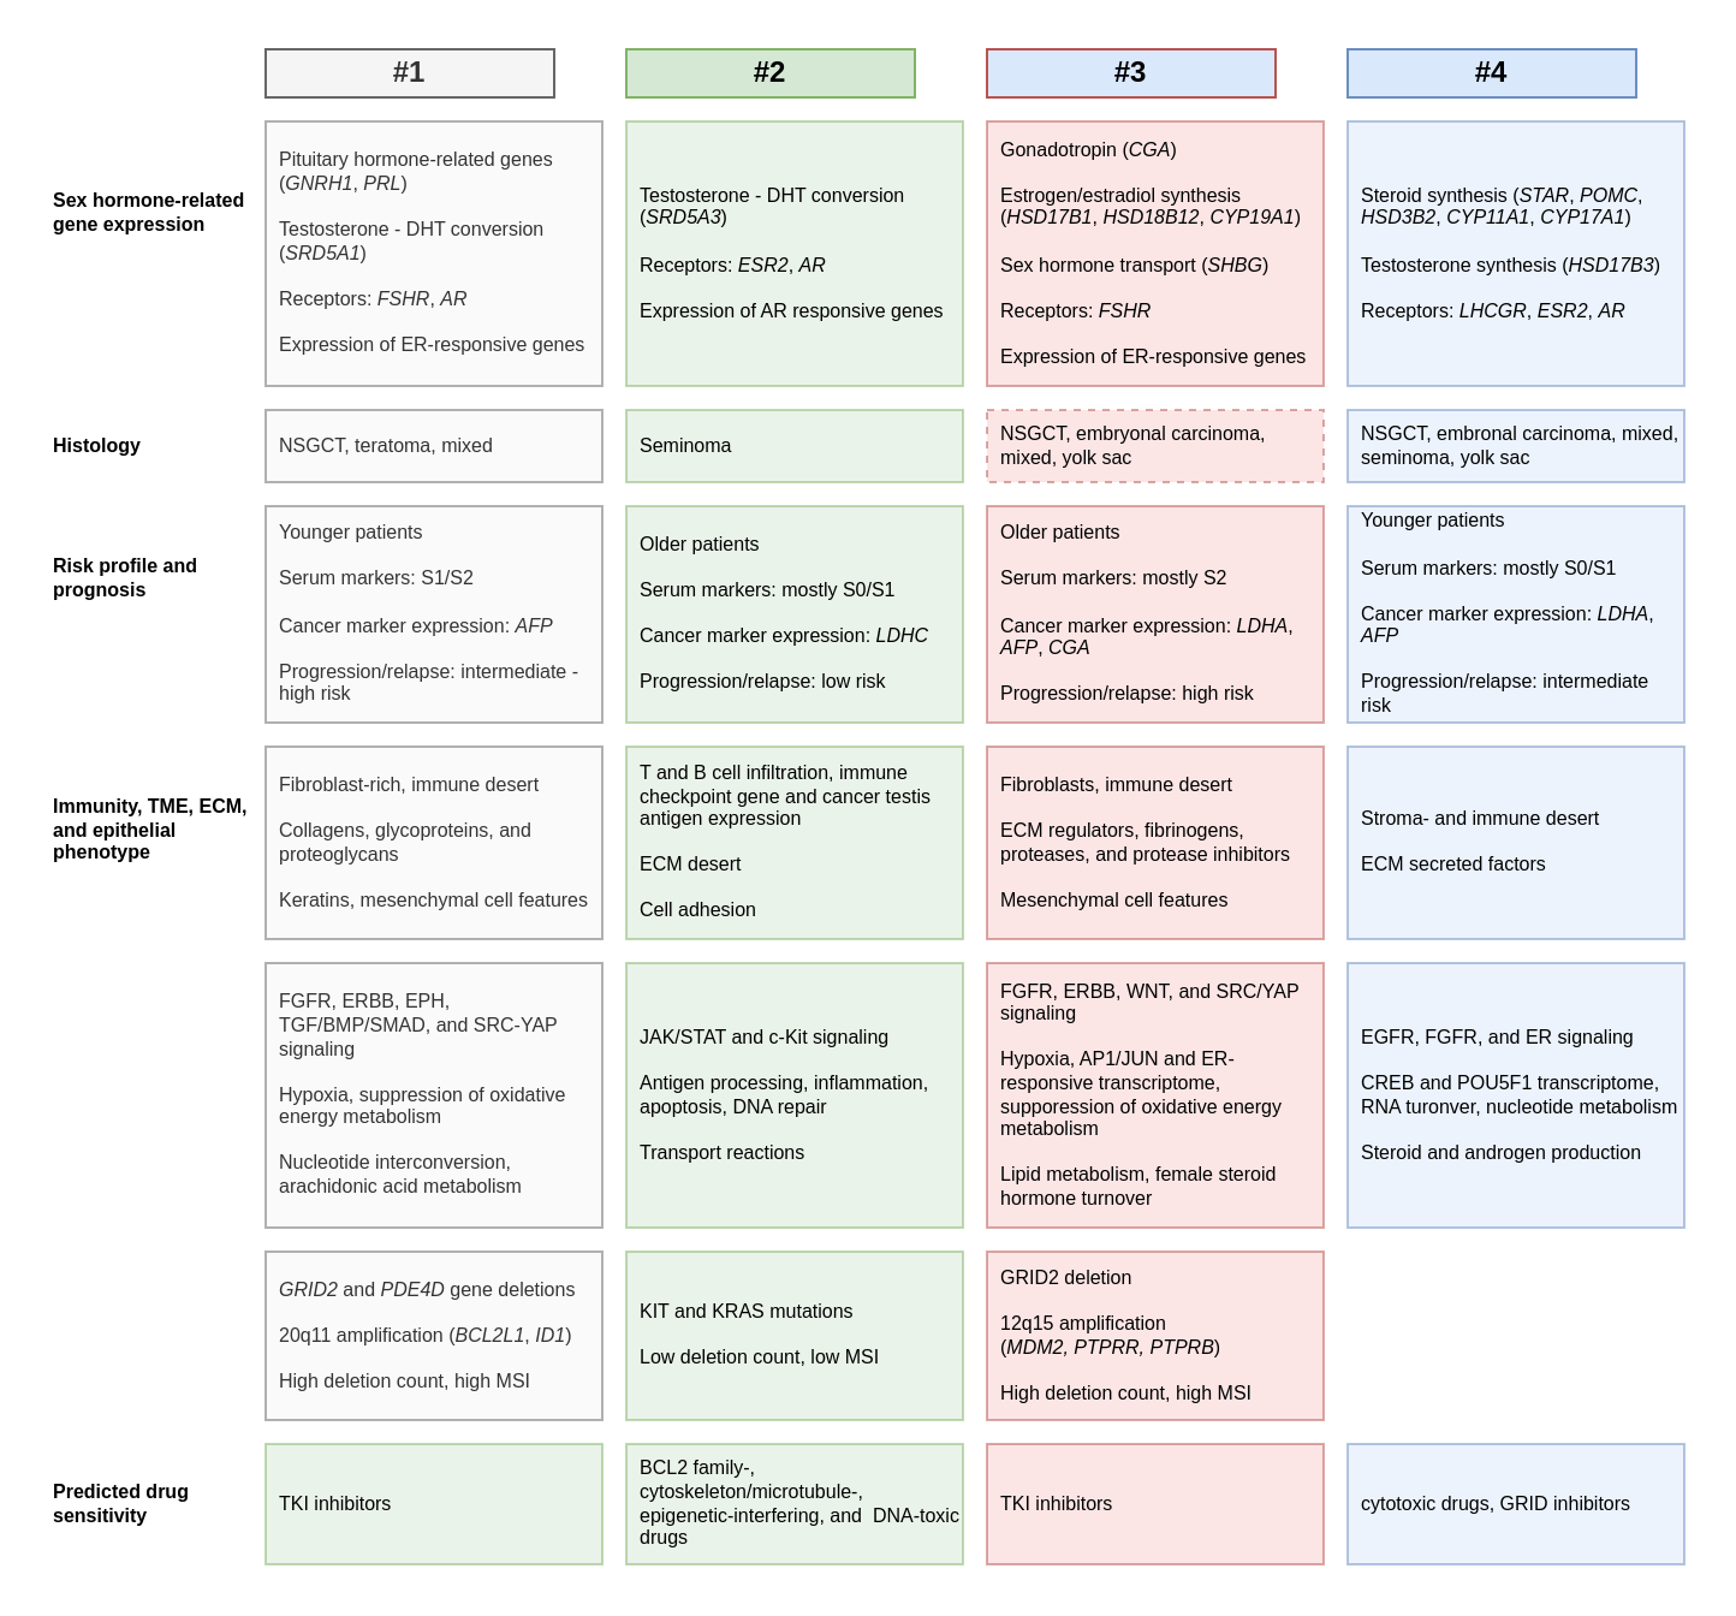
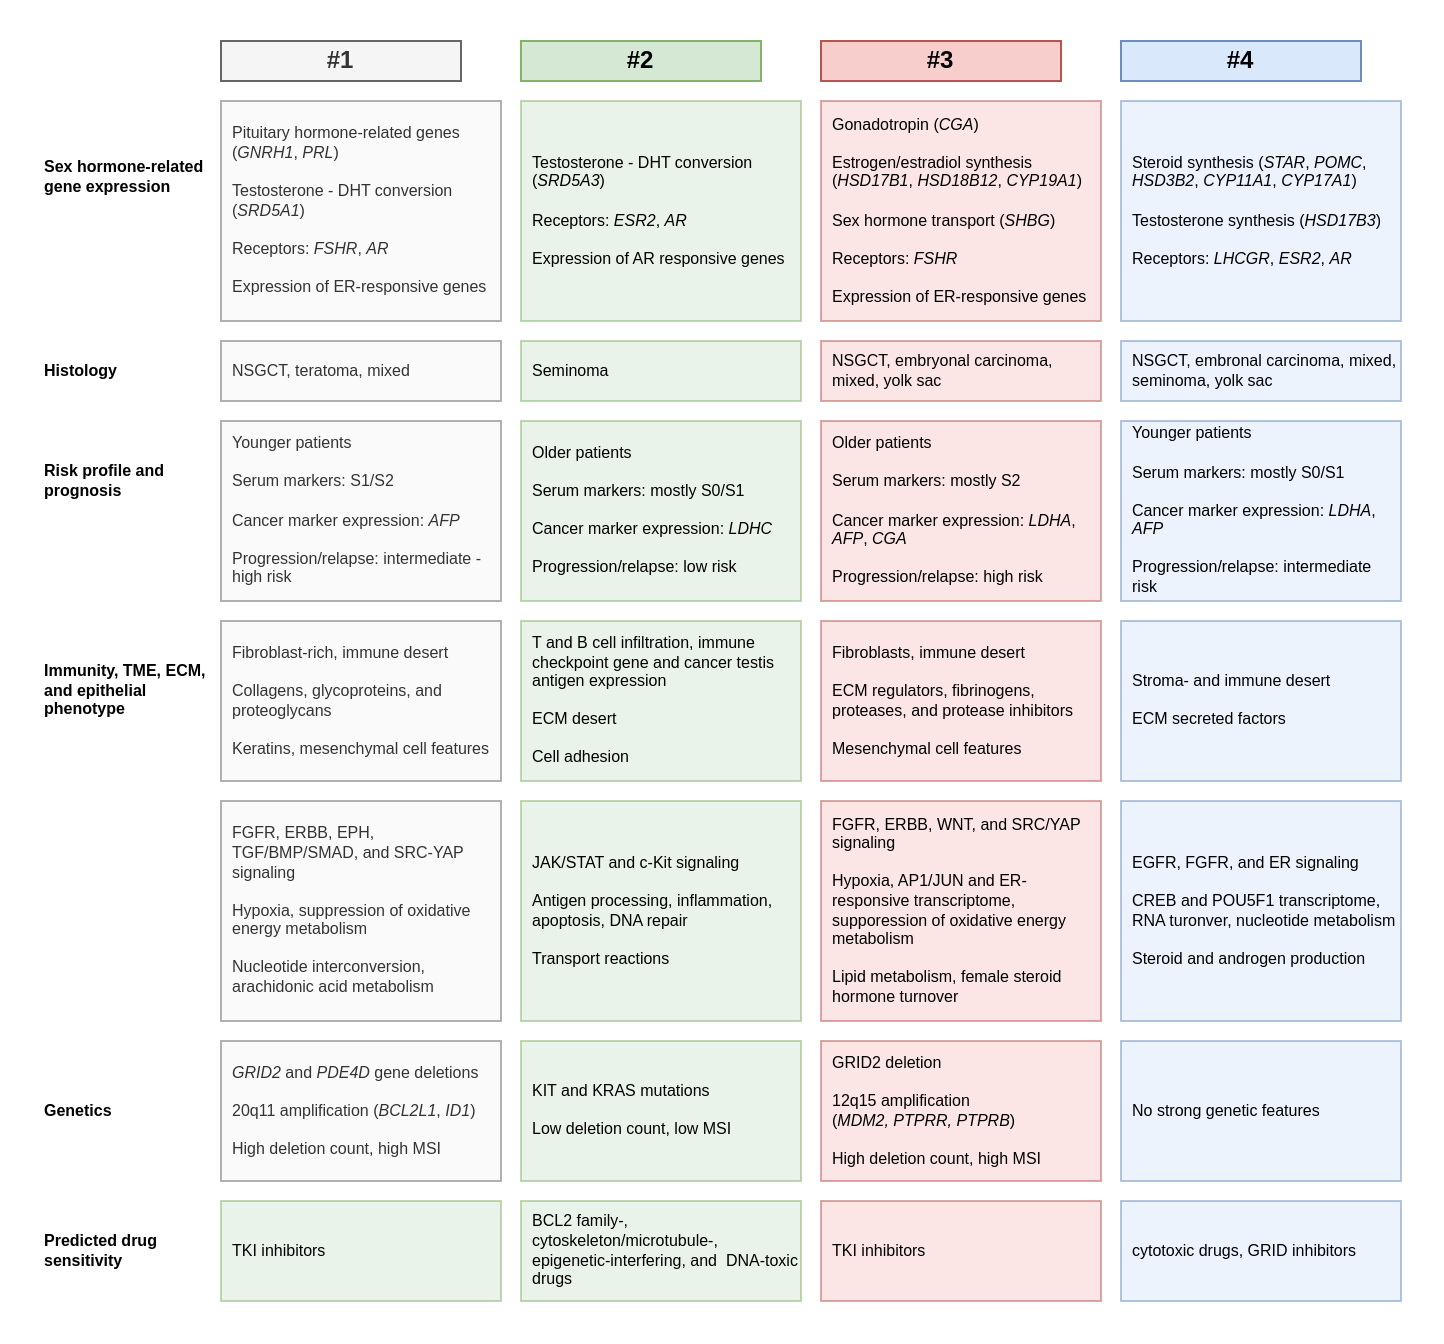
  <mxCell id="0" />
  <mxCell id="1" parent="0" />
  <mxCell id="2" value="#1" style="rounded=0;whiteSpace=wrap;html=1;fillColor=#f5f5f5;fontColor=#333333;strokeColor=#666666;fontStyle=1" vertex="1" parent="1"><mxGeometry x="110" y="20" width="120" height="20" as="geometry" /></mxCell>
  <mxCell id="3" value="#2" style="rounded=0;whiteSpace=wrap;html=1;fillColor=#d5e8d4;strokeColor=#82b366;fontStyle=1" vertex="1" parent="1"><mxGeometry x="260" y="20" width="120" height="20" as="geometry" /></mxCell>
- <mxCell id="4" value="#3" style="rounded=0;whiteSpace=wrap;html=1;fillColor=#dae8fc;strokeColor=#b85450;fontStyle=1;" vertex="1" parent="1"><mxGeometry x="410" y="20" width="120" height="20" as="geometry" /></mxCell>
+ <mxCell id="4" value="#3" style="rounded=0;whiteSpace=wrap;html=1;fillColor=#f8cecc;strokeColor=#b85450;fontStyle=1" vertex="1" parent="1"><mxGeometry x="410" y="20" width="120" height="20" as="geometry" /></mxCell>
  <mxCell id="5" value="#4" style="rounded=0;whiteSpace=wrap;html=1;fillColor=#dae8fc;strokeColor=#6c8ebf;fontStyle=1" vertex="1" parent="1"><mxGeometry x="560" y="20" width="120" height="20" as="geometry" /></mxCell>
  <mxCell id="6" style="edgeStyle=orthogonalEdgeStyle;rounded=0;orthogonalLoop=1;jettySize=auto;html=1;exitX=0.5;exitY=1;exitDx=0;exitDy=0;" edge="1" parent="1" source="3" target="3"><mxGeometry relative="1" as="geometry" /></mxCell>
  <mxCell id="7" value="Sex hormone-related gene expression" style="text;html=1;align=left;verticalAlign=middle;whiteSpace=wrap;rounded=0;fontSize=8;fontStyle=1" vertex="1" parent="1"><mxGeometry x="20" y="73" width="90" height="30" as="geometry" /></mxCell>
  <mxCell id="8" value="Testosterone - DHT conversion (&lt;em&gt;SRD5A3&lt;/em&gt;)&lt;div&gt;&lt;br&gt;&lt;/div&gt;&lt;div&gt;Receptors: &lt;i&gt;ESR2&lt;/i&gt;, &lt;i&gt;AR&lt;/i&gt;&lt;/div&gt;&lt;div&gt;&lt;i&gt;&lt;br&gt;&lt;/i&gt;&lt;/div&gt;&lt;div&gt;Expression of AR responsive genes&lt;/div&gt;" style="rounded=0;whiteSpace=wrap;html=1;fontSize=8;align=left;spacingLeft=4;fillColor=#d5e8d4;strokeColor=#82b366;opacity=50;" vertex="1" parent="1"><mxGeometry x="260" y="50" width="140" height="110" as="geometry" /></mxCell>
  <mxCell id="9" value="Gonadotropin (&lt;em&gt;CGA&lt;/em&gt;)&lt;br&gt;&lt;br&gt;Estrogen/estradiol synthesis (&lt;em&gt;HSD17B1&lt;/em&gt;, &lt;em&gt;HSD18B12&lt;/em&gt;, &lt;em&gt;CYP19A1&lt;/em&gt;)&lt;br&gt;&lt;br&gt;Sex hormone transport (&lt;em&gt;SHBG&lt;/em&gt;)&lt;div&gt;&lt;br&gt;&lt;/div&gt;&lt;div&gt;Receptors: &lt;i&gt;FSHR&lt;/i&gt;&lt;/div&gt;&lt;div&gt;&lt;i&gt;&lt;br&gt;&lt;/i&gt;&lt;/div&gt;&lt;div&gt;Expression of ER-responsive genes&lt;/div&gt;" style="rounded=0;whiteSpace=wrap;html=1;fontSize=8;align=left;spacingLeft=4;fillColor=#f8cecc;strokeColor=#b85450;opacity=50;" vertex="1" parent="1"><mxGeometry x="410" y="50" width="140" height="110" as="geometry" /></mxCell>
  <mxCell id="10" value="Steroid synthesis (&lt;em&gt;STAR&lt;/em&gt;, &lt;em&gt;POMC&lt;/em&gt;, &lt;em&gt;HSD3B2&lt;/em&gt;, &lt;em&gt;CYP11A1&lt;/em&gt;, &lt;em&gt;CYP17A1&lt;/em&gt;)&lt;br&gt;&lt;br&gt;Testosterone synthesis (&lt;em&gt;HSD17B3&lt;/em&gt;)&lt;div&gt;&lt;br&gt;&lt;/div&gt;&lt;div&gt;Receptors:&amp;nbsp;&lt;i&gt;LHCGR&lt;/i&gt;, &lt;i&gt;ESR2&lt;/i&gt;, &lt;i&gt;AR&lt;/i&gt;&lt;/div&gt;" style="rounded=0;whiteSpace=wrap;html=1;fontSize=8;align=left;spacingLeft=4;fillColor=#dae8fc;strokeColor=#6c8ebf;opacity=50;" vertex="1" parent="1"><mxGeometry x="560" y="50" width="140" height="110" as="geometry" /></mxCell>
  <mxCell id="11" value="Pituitary hormone-related genes (&lt;em&gt;GNRH1&lt;/em&gt;, &lt;em&gt;PRL&lt;/em&gt;)&lt;br&gt;&lt;br&gt;Testosterone - DHT conversion (&lt;em&gt;SRD5A1&lt;/em&gt;)&lt;div&gt;&lt;br&gt;&lt;/div&gt;&lt;div&gt;Receptors: &lt;i&gt;FSHR&lt;/i&gt;, &lt;i&gt;AR&lt;/i&gt;&lt;/div&gt;&lt;div&gt;&lt;i&gt;&lt;br&gt;&lt;/i&gt;&lt;/div&gt;&lt;div&gt;Expression of ER-responsive genes&lt;/div&gt;" style="rounded=0;whiteSpace=wrap;html=1;fontSize=8;align=left;spacingLeft=4;fillColor=#f5f5f5;fontColor=#333333;strokeColor=#666666;opacity=50;" vertex="1" parent="1"><mxGeometry x="110" y="50" width="140" height="110" as="geometry" /></mxCell>
  <mxCell id="12" value="Histology" style="text;html=1;align=left;verticalAlign=middle;whiteSpace=wrap;rounded=0;fontSize=8;fontStyle=1" vertex="1" parent="1"><mxGeometry x="20" y="170" width="90" height="30" as="geometry" /></mxCell>
  <mxCell id="13" value="NSGCT, teratoma, mixed" style="rounded=0;whiteSpace=wrap;html=1;fontSize=8;align=left;spacingLeft=4;fillColor=#f5f5f5;fontColor=#333333;strokeColor=#666666;opacity=50;" vertex="1" parent="1"><mxGeometry x="110" y="170" width="140" height="30" as="geometry" /></mxCell>
  <mxCell id="14" value="Seminoma" style="rounded=0;whiteSpace=wrap;html=1;fontSize=8;align=left;spacingLeft=4;fillColor=#d5e8d4;strokeColor=#82b366;opacity=50;" vertex="1" parent="1"><mxGeometry x="260" y="170" width="140" height="30" as="geometry" /></mxCell>
- <mxCell id="15" value="NSGCT, embryonal carcinoma, mixed, yolk sac" style="rounded=0;whiteSpace=wrap;html=1;fontSize=8;align=left;spacingLeft=4;fillColor=#f8cecc;strokeColor=#b85450;opacity=50;dashed=1;" vertex="1" parent="1"><mxGeometry x="410" y="170" width="140" height="30" as="geometry" /></mxCell>
+ <mxCell id="15" value="NSGCT, embryonal carcinoma, mixed, yolk sac" style="rounded=0;whiteSpace=wrap;html=1;fontSize=8;align=left;spacingLeft=4;fillColor=#f8cecc;strokeColor=#b85450;opacity=50;" vertex="1" parent="1"><mxGeometry x="410" y="170" width="140" height="30" as="geometry" /></mxCell>
  <mxCell id="16" value="NSGCT, embronal carcinoma, mixed, seminoma, yolk sac" style="rounded=0;whiteSpace=wrap;html=1;fontSize=8;align=left;spacingLeft=4;fillColor=#dae8fc;strokeColor=#6c8ebf;opacity=50;" vertex="1" parent="1"><mxGeometry x="560" y="170" width="140" height="30" as="geometry" /></mxCell>
  <mxCell id="17" value="Risk profile and prognosis" style="text;html=1;align=left;verticalAlign=middle;whiteSpace=wrap;rounded=0;fontSize=8;fontStyle=1" vertex="1" parent="1"><mxGeometry x="20" y="225" width="90" height="30" as="geometry" /></mxCell>
  <mxCell id="18" value="Younger patients&lt;br&gt;&lt;br&gt;Serum markers: S1/S2&lt;div&gt;&lt;br&gt;&lt;/div&gt;&lt;div&gt;Cancer marker expression: &lt;i&gt;AFP&lt;/i&gt;&lt;br&gt;&lt;br&gt;Progression/relapse: intermediate - high risk&lt;/div&gt;" style="rounded=0;whiteSpace=wrap;html=1;fontSize=8;align=left;spacingLeft=4;fillColor=#f5f5f5;fontColor=#333333;strokeColor=#666666;opacity=50;" vertex="1" parent="1"><mxGeometry x="110" y="210" width="140" height="90" as="geometry" /></mxCell>
  <mxCell id="19" value="Older patients&lt;br&gt;&lt;br&gt;Serum markers: mostly S0/S1&lt;div&gt;&lt;br&gt;&lt;/div&gt;&lt;div&gt;Cancer marker expression: &lt;i&gt;LDHC&lt;/i&gt;&lt;br&gt;&lt;br&gt;Progression/relapse: low risk&lt;/div&gt;" style="rounded=0;whiteSpace=wrap;html=1;fontSize=8;align=left;spacingLeft=4;fillColor=#d5e8d4;strokeColor=#82b366;opacity=50;" vertex="1" parent="1"><mxGeometry x="260" y="210" width="140" height="90" as="geometry" /></mxCell>
  <mxCell id="20" value="Older patients&lt;br&gt;&lt;br&gt;Serum markers: mostly S2&lt;br&gt;&lt;br&gt;Cancer marker expression: &lt;i&gt;LDHA&lt;/i&gt;, &lt;i&gt;AFP&lt;/i&gt;, &lt;i&gt;CGA&lt;/i&gt;&lt;br&gt;&lt;br&gt;Progression/relapse: high risk" style="rounded=0;whiteSpace=wrap;html=1;fontSize=8;align=left;spacingLeft=4;fillColor=#f8cecc;strokeColor=#b85450;opacity=50;" vertex="1" parent="1"><mxGeometry x="410" y="210" width="140" height="90" as="geometry" /></mxCell>
  <mxCell id="21" value="Younger patients&lt;br&gt;&lt;br&gt;Serum markers: mostly S0/S1&lt;div&gt;&lt;br&gt;&lt;/div&gt;&lt;div&gt;Cancer marker expression: &lt;i&gt;LDHA&lt;/i&gt;, &lt;i&gt;AFP&lt;/i&gt;&lt;br&gt;&lt;br&gt;Progression/relapse: intermediate risk&lt;/div&gt;" style="rounded=0;whiteSpace=wrap;html=1;fontSize=8;align=left;spacingLeft=4;fillColor=#dae8fc;strokeColor=#6c8ebf;opacity=50;" vertex="1" parent="1"><mxGeometry x="560" y="210" width="140" height="90" as="geometry" /></mxCell>
  <mxCell id="22" value="Immunity, TME, ECM, and epithelial phenotype" style="text;html=1;align=left;verticalAlign=middle;whiteSpace=wrap;rounded=0;fontSize=8;fontStyle=1" vertex="1" parent="1"><mxGeometry x="20" y="330" width="90" height="30" as="geometry" /></mxCell>
  <mxCell id="23" value="Fibroblast-rich, immune desert&lt;br&gt;&lt;br&gt;Collagens, glycoproteins, and proteoglycans &lt;br&gt;&lt;br&gt;Keratins, mesenchymal cell features" style="rounded=0;whiteSpace=wrap;html=1;fontSize=8;align=left;spacingLeft=4;fillColor=#f5f5f5;fontColor=#333333;strokeColor=#666666;opacity=50;" vertex="1" parent="1"><mxGeometry x="110" y="310" width="140" height="80" as="geometry" /></mxCell>
  <mxCell id="24" value="T and B cell infiltration, immune checkpoint gene and cancer testis antigen expression&lt;br&gt;&lt;br&gt;ECM desert&lt;div&gt;&lt;br&gt;&lt;/div&gt;&lt;div&gt;Cell adhesion&lt;/div&gt;" style="rounded=0;whiteSpace=wrap;html=1;fontSize=8;align=left;spacingLeft=4;fillColor=#d5e8d4;strokeColor=#82b366;opacity=50;" vertex="1" parent="1"><mxGeometry x="260" y="310" width="140" height="80" as="geometry" /></mxCell>
  <mxCell id="25" value="Fibroblasts, immune desert&lt;div&gt;&lt;br&gt;&lt;/div&gt;&lt;div&gt;ECM regulators, fibrinogens, proteases, and protease inhibitors&lt;/div&gt;&lt;div&gt;&lt;br&gt;&lt;/div&gt;&lt;div&gt;Mesenchymal cell features&lt;/div&gt;" style="rounded=0;whiteSpace=wrap;html=1;fontSize=8;align=left;spacingLeft=4;fillColor=#f8cecc;strokeColor=#b85450;opacity=50;" vertex="1" parent="1"><mxGeometry x="410" y="310" width="140" height="80" as="geometry" /></mxCell>
  <mxCell id="26" value="Stroma- and immune desert&lt;div&gt;&lt;br&gt;&lt;/div&gt;&lt;div&gt;ECM secreted factors&lt;/div&gt;" style="rounded=0;whiteSpace=wrap;html=1;fontSize=8;align=left;spacingLeft=4;fillColor=#dae8fc;strokeColor=#6c8ebf;opacity=50;" vertex="1" parent="1"><mxGeometry x="560" y="310" width="140" height="80" as="geometry" /></mxCell>
  <mxCell id="27" value="&lt;div&gt;FGFR, ERBB,&amp;nbsp;&lt;span style=&quot;background-color: initial;&quot;&gt;EPH, TGF/BMP/SMAD, and SRC-YAP signaling&lt;/span&gt;&lt;/div&gt;&lt;div&gt;&lt;span style=&quot;background-color: initial;&quot;&gt;&lt;br&gt;&lt;/span&gt;&lt;/div&gt;&lt;div&gt;&lt;span style=&quot;background-color: initial;&quot;&gt;Hypoxia, suppression of oxidative energy metabolism&lt;/span&gt;&lt;/div&gt;&lt;div&gt;&lt;span style=&quot;background-color: initial;&quot;&gt;&lt;br&gt;&lt;/span&gt;&lt;/div&gt;&lt;div&gt;&lt;span style=&quot;background-color: initial;&quot;&gt;Nucleotide interconversion, arachidonic acid metabolism&lt;/span&gt;&lt;/div&gt;" style="rounded=0;whiteSpace=wrap;html=1;fontSize=8;align=left;spacingLeft=4;fillColor=#f5f5f5;fontColor=#333333;strokeColor=#666666;opacity=50;" vertex="1" parent="1"><mxGeometry x="110" y="400" width="140" height="110" as="geometry" /></mxCell>
  <mxCell id="28" value="&lt;div&gt;JAK/STAT and c-Kit signaling&lt;/div&gt;&lt;div&gt;&lt;br&gt;&lt;/div&gt;&lt;div&gt;&lt;span style=&quot;background-color: initial;&quot;&gt;Antigen processing, inflammation, apoptosis, DNA repair&lt;/span&gt;&lt;/div&gt;&lt;div&gt;&lt;span style=&quot;background-color: initial;&quot;&gt;&lt;br&gt;&lt;/span&gt;&lt;/div&gt;&lt;div&gt;&lt;span style=&quot;background-color: initial;&quot;&gt;Transport reactions&lt;/span&gt;&lt;/div&gt;" style="rounded=0;whiteSpace=wrap;html=1;fontSize=8;align=left;spacingLeft=4;fillColor=#d5e8d4;strokeColor=#82b366;opacity=50;" vertex="1" parent="1"><mxGeometry x="260" y="400" width="140" height="110" as="geometry" /></mxCell>
  <mxCell id="29" value="&lt;div&gt;FGFR, ERBB, WNT, and SRC/YAP signaling&lt;/div&gt;&lt;div&gt;&lt;br&gt;&lt;/div&gt;&lt;div&gt;&lt;span style=&quot;background-color: initial;&quot;&gt;Hypoxia, AP1/JUN and ER-responsive transcriptome, supporession of oxidative energy metabolism&lt;/span&gt;&lt;/div&gt;&lt;div&gt;&lt;span style=&quot;background-color: initial;&quot;&gt;&lt;br&gt;&lt;/span&gt;&lt;/div&gt;&lt;div&gt;&lt;span style=&quot;background-color: initial;&quot;&gt;Lipid metabolism, female steroid hormone turnover&lt;/span&gt;&lt;/div&gt;" style="rounded=0;whiteSpace=wrap;html=1;fontSize=8;align=left;spacingLeft=4;fillColor=#f8cecc;strokeColor=#b85450;opacity=50;fontStyle=0" vertex="1" parent="1"><mxGeometry x="410" y="400" width="140" height="110" as="geometry" /></mxCell>
  <mxCell id="30" value="&lt;div&gt;EGFR, FGFR, and ER signaling&lt;/div&gt;&lt;div&gt;&lt;br&gt;&lt;/div&gt;&lt;div&gt;CREB and&amp;nbsp;POU5F1 transcriptome, RNA turonver, nucleotide metabolism&lt;/div&gt;&lt;div&gt;&lt;span style=&quot;background-color: initial;&quot;&gt;&lt;br&gt;&lt;/span&gt;&lt;/div&gt;&lt;div&gt;&lt;span style=&quot;background-color: initial;&quot;&gt;Steroid and androgen production&lt;/span&gt;&lt;/div&gt;" style="rounded=0;whiteSpace=wrap;html=1;fontSize=8;align=left;spacingLeft=4;fillColor=#dae8fc;strokeColor=#6c8ebf;opacity=50;" vertex="1" parent="1"><mxGeometry x="560" y="400" width="140" height="110" as="geometry" /></mxCell>
  <mxCell id="31" value="&lt;i&gt;GRID2 &lt;/i&gt;and &lt;i&gt;PDE4D &lt;/i&gt;gene deletions&lt;div&gt;&lt;br&gt;&lt;/div&gt;&lt;div&gt;20q11 amplification (&lt;i&gt;BCL2L1&lt;/i&gt;, &lt;i&gt;ID1&lt;/i&gt;)&lt;br&gt;&lt;/div&gt;&lt;div&gt;&lt;br&gt;&lt;/div&gt;&lt;div&gt;High deletion count, high MSI&lt;/div&gt;" style="rounded=0;whiteSpace=wrap;html=1;fontSize=8;align=left;spacingLeft=4;fillColor=#f5f5f5;fontColor=#333333;strokeColor=#666666;opacity=50;" vertex="1" parent="1"><mxGeometry x="110" y="520" width="140" height="70" as="geometry" /></mxCell>
+ <mxCell id="32" value="Genetics" style="text;html=1;align=left;verticalAlign=middle;whiteSpace=wrap;rounded=0;fontSize=8;fontStyle=1" vertex="1" parent="1"><mxGeometry x="20" y="540" width="90" height="30" as="geometry" /></mxCell>
  <mxCell id="33" value="&lt;div&gt;KIT and KRAS mutations&lt;/div&gt;&lt;div&gt;&lt;br&gt;&lt;/div&gt;&lt;div&gt;Low deletion count, low MSI&lt;/div&gt;" style="rounded=0;whiteSpace=wrap;html=1;fontSize=8;align=left;spacingLeft=4;fillColor=#d5e8d4;strokeColor=#82b366;opacity=50;" vertex="1" parent="1"><mxGeometry x="260" y="520" width="140" height="70" as="geometry" /></mxCell>
  <mxCell id="34" value="&lt;div&gt;GRID2 deletion&lt;/div&gt;&lt;div&gt;&lt;br&gt;&lt;/div&gt;&lt;div&gt;12q15 amplification (&lt;i&gt;MDM2,&amp;nbsp;&lt;/i&gt;&lt;span style=&quot;background-color: initial;&quot;&gt;&lt;i&gt;PTPRR,&amp;nbsp;&lt;/i&gt;&lt;/span&gt;&lt;span style=&quot;background-color: initial;&quot;&gt;&lt;i&gt;PTPRB&lt;/i&gt;&lt;/span&gt;&lt;span style=&quot;background-color: initial;&quot;&gt;)&lt;/span&gt;&lt;/div&gt;&lt;div&gt;&lt;span style=&quot;background-color: initial;&quot;&gt;&lt;br&gt;&lt;/span&gt;&lt;/div&gt;&lt;div&gt;&lt;span style=&quot;background-color: initial;&quot;&gt;High deletion count, high MSI&lt;/span&gt;&lt;/div&gt;" style="rounded=0;whiteSpace=wrap;html=1;fontSize=8;align=left;spacingLeft=4;fillColor=#f8cecc;strokeColor=#b85450;opacity=50;fontStyle=0" vertex="1" parent="1"><mxGeometry x="410" y="520" width="140" height="70" as="geometry" /></mxCell>
+ <mxCell id="35" value="&lt;div&gt;No strong genetic features&lt;/div&gt;" style="rounded=0;whiteSpace=wrap;html=1;fontSize=8;align=left;spacingLeft=4;fillColor=#dae8fc;strokeColor=#6c8ebf;opacity=50;" vertex="1" parent="1"><mxGeometry x="560" y="520" width="140" height="70" as="geometry" /></mxCell>
  <mxCell id="36" value="&lt;div&gt;BCL2 family-, cytoskeleton/microtubule-, epigenetic-interfering, and&amp;nbsp; DNA-toxic drugs&lt;/div&gt;" style="rounded=0;whiteSpace=wrap;html=1;fontSize=8;align=left;spacingLeft=4;fillColor=#d5e8d4;strokeColor=#82b366;opacity=50;" vertex="1" parent="1"><mxGeometry x="260" y="600" width="140" height="50" as="geometry" /></mxCell>
  <mxCell id="37" value="&lt;div&gt;TKI inhibitors&lt;/div&gt;" style="rounded=0;whiteSpace=wrap;html=1;fontSize=8;align=left;spacingLeft=4;fillColor=#d5e8d4;strokeColor=#82b366;opacity=50;" vertex="1" parent="1"><mxGeometry x="110" y="600" width="140" height="50" as="geometry" /></mxCell>
  <mxCell id="38" value="Predicted drug sensitivity" style="text;html=1;align=left;verticalAlign=middle;whiteSpace=wrap;rounded=0;fontSize=8;fontStyle=1" vertex="1" parent="1"><mxGeometry x="20" y="610" width="90" height="30" as="geometry" /></mxCell>
  <mxCell id="39" value="&lt;div&gt;TKI inhibitors&lt;/div&gt;" style="rounded=0;whiteSpace=wrap;html=1;fontSize=8;align=left;spacingLeft=4;fillColor=#f8cecc;strokeColor=#b85450;opacity=50;" vertex="1" parent="1"><mxGeometry x="410" y="600" width="140" height="50" as="geometry" /></mxCell>
  <mxCell id="40" value="&lt;div&gt;cytotoxic drugs, GRID inhibitors&lt;/div&gt;" style="rounded=0;whiteSpace=wrap;html=1;fontSize=8;align=left;spacingLeft=4;fillColor=#dae8fc;strokeColor=#6c8ebf;opacity=50;" vertex="1" parent="1"><mxGeometry x="560" y="600" width="140" height="50" as="geometry" /></mxCell>
